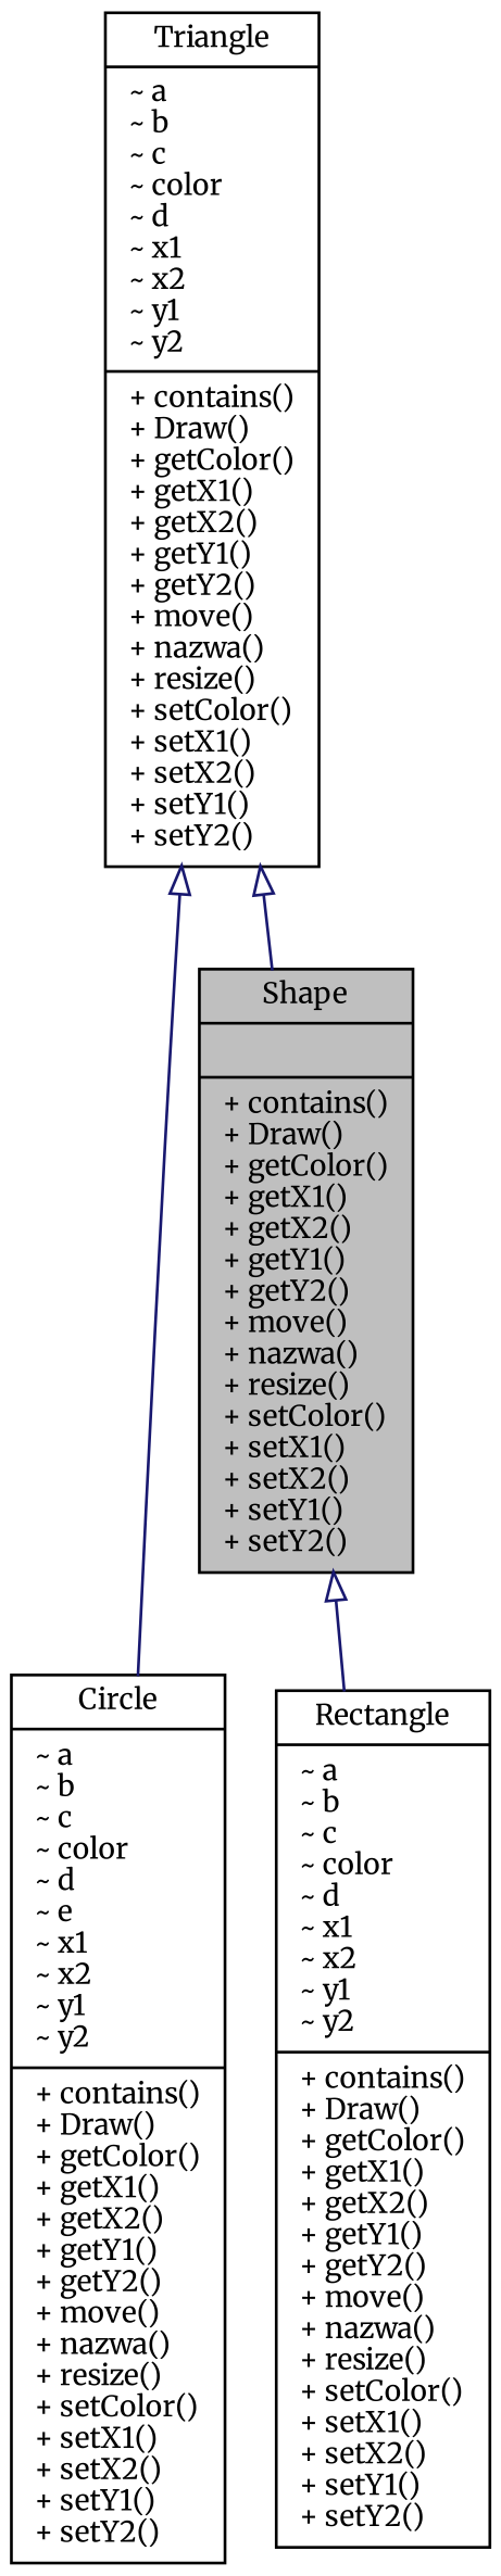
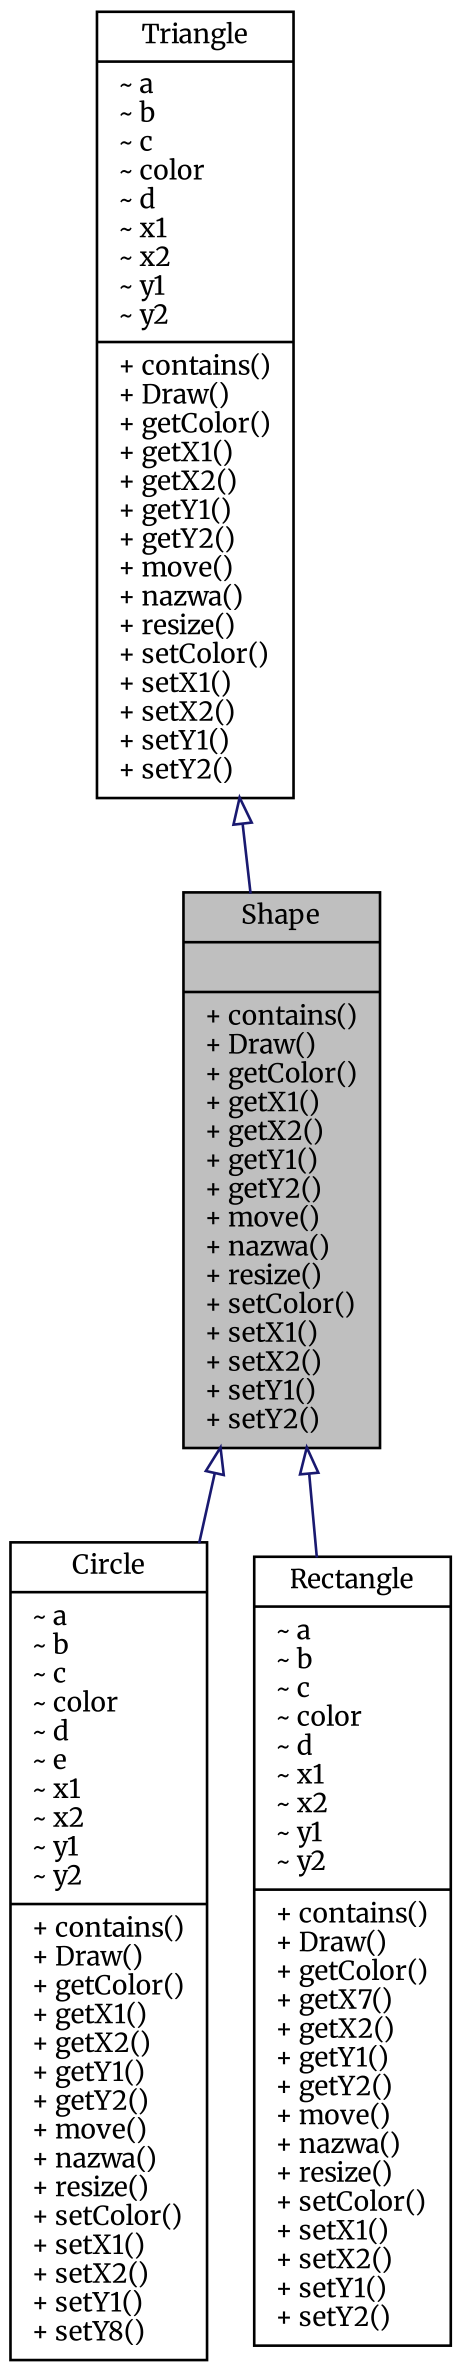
  digraph {
    fontname=Merriweather
    node [color=black fillcolor=white fontname=Merriweather fontsize=10 shape=record style=filled]
    edge [arrowtail=onormal color=midnightblue dir=back fontname=Merriweather fontsize=10 labelfontname=Helvetica labelfontsize=10 style=solid]
    n1 [fillcolor=grey75 fontcolor=black height=0.2 label="{Shape\n||+ contains()\l+ Draw()\l+ getColor()\l+ getX1()\l+ getX2()\l+ getY1()\l+ getY2()\l+ move()\l+ nazwa()\l+ resize()\l+ setColor()\l+ setX1()\l+ setX2()\l+ setY1()\l+ setY2()\l}" width=0.4]
-   n2 [height=0.2 label="{Circle\n|~ a\l~ b\l~ c\l~ color\l~ d\l~ e\l~ x1\l~ x2\l~ y1\l~ y2\l|+ contains()\l+ Draw()\l+ getColor()\l+ getX1()\l+ getX2()\l+ getY1()\l+ getY2()\l+ move()\l+ nazwa()\l+ resize()\l+ setColor()\l+ setX1()\l+ setX2()\l+ setY1()\l+ setY2()\l}" width=0.4]
-   n3 [height=0.2 label="{Rectangle\n|~ a\l~ b\l~ c\l~ color\l~ d\l~ x1\l~ x2\l~ y1\l~ y2\l|+ contains()\l+ Draw()\l+ getColor()\l+ getX1()\l+ getX2()\l+ getY1()\l+ getY2()\l+ move()\l+ nazwa()\l+ resize()\l+ setColor()\l+ setX1()\l+ setX2()\l+ setY1()\l+ setY2()\l}" width=0.4]
+   n2 [height=0.2 label="{Circle\n|~ a\l~ b\l~ c\l~ color\l~ d\l~ e\l~ x1\l~ x2\l~ y1\l~ y2\l|+ contains()\l+ Draw()\l+ getColor()\l+ getX1()\l+ getX2()\l+ getY1()\l+ getY2()\l+ move()\l+ nazwa()\l+ resize()\l+ setColor()\l+ setX1()\l+ setX2()\l+ setY1()\l+ setY8()\l}" width=0.4]
+   n3 [height=0.2 label="{Rectangle\n|~ a\l~ b\l~ c\l~ color\l~ d\l~ x1\l~ x2\l~ y1\l~ y2\l|+ contains()\l+ Draw()\l+ getColor()\l+ getX7()\l+ getX2()\l+ getY1()\l+ getY2()\l+ move()\l+ nazwa()\l+ resize()\l+ setColor()\l+ setX1()\l+ setX2()\l+ setY1()\l+ setY2()\l}" width=0.4]
    n4 [height=0.2 label="{Triangle\n|~ a\l~ b\l~ c\l~ color\l~ d\l~ x1\l~ x2\l~ y1\l~ y2\l|+ contains()\l+ Draw()\l+ getColor()\l+ getX1()\l+ getX2()\l+ getY1()\l+ getY2()\l+ move()\l+ nazwa()\l+ resize()\l+ setColor()\l+ setX1()\l+ setX2()\l+ setY1()\l+ setY2()\l}" width=0.4]
-   n4 -> n2
+   n1 -> n2
    n1 -> n3
    n4 -> n1
  }
